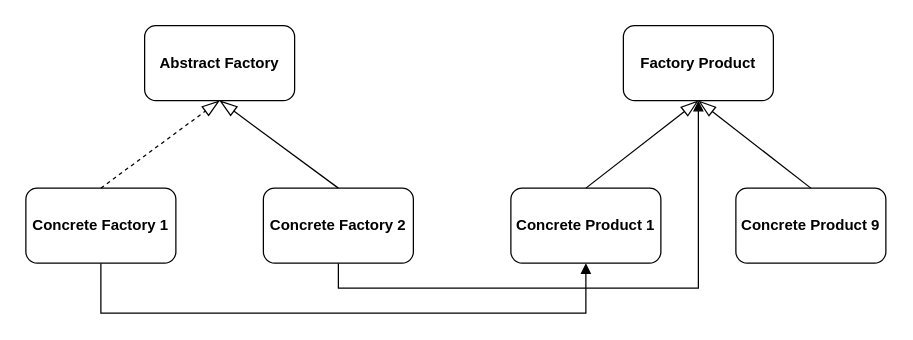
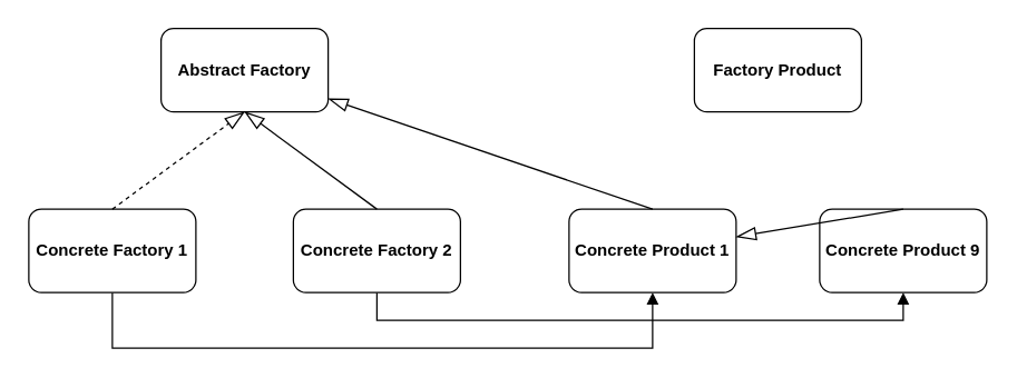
  <mxCell id="0" />
  <mxCell id="1" parent="0" />
  <mxCell id="2" value="Abstract Factory" style="rounded=1;whiteSpace=wrap;html=1;fontStyle=1" vertex="1" parent="1"><mxGeometry x="115" y="20" width="120" height="60" as="geometry" /></mxCell>
  <mxCell id="3" style="edgeStyle=orthogonalEdgeStyle;rounded=0;orthogonalLoop=1;jettySize=auto;html=1;exitX=0.5;exitY=1;exitDx=0;exitDy=0;entryX=0.5;entryY=1;entryDx=0;entryDy=0;startArrow=none;startFill=0;endArrow=block;endFill=1;" edge="1" parent="1" source="4" target="5"><mxGeometry relative="1" as="geometry"><Array as="points"><mxPoint x="80" y="250" /><mxPoint x="468" y="250" /></Array></mxGeometry></mxCell>
  <mxCell id="4" value="Concrete Factory 1" style="rounded=1;whiteSpace=wrap;html=1;fontStyle=1" vertex="1" parent="1"><mxGeometry x="20" y="150" width="120" height="60" as="geometry" /></mxCell>
  <mxCell id="5" value="Concrete Product 1" style="rounded=1;whiteSpace=wrap;html=1;fontStyle=1" vertex="1" parent="1"><mxGeometry x="408" y="150" width="120" height="60" as="geometry" /></mxCell>
  <mxCell id="6" value="Factory Product" style="rounded=1;whiteSpace=wrap;html=1;fontStyle=1" vertex="1" parent="1"><mxGeometry x="498" y="20" width="120" height="60" as="geometry" /></mxCell>
  <mxCell id="7" value="" style="endArrow=blockThin;endFill=0;endSize=12;html=1;exitX=0.5;exitY=0;exitDx=0;exitDy=0;entryX=0.5;entryY=1;entryDx=0;entryDy=0;dashed=1;" edge="1" parent="1" source="4" target="2"><mxGeometry width="160" relative="1" as="geometry"><mxPoint x="235" y="330" as="sourcePoint" /><mxPoint x="395" y="330" as="targetPoint" /></mxGeometry></mxCell>
- <mxCell id="8" value="" style="endArrow=blockThin;endFill=0;endSize=12;html=1;exitX=0.5;exitY=0;exitDx=0;exitDy=0;entryX=0.5;entryY=1;entryDx=0;entryDy=0;" edge="1" parent="1" source="5" target="6"><mxGeometry width="160" relative="1" as="geometry"><mxPoint x="538" y="150" as="sourcePoint" /><mxPoint x="538" y="70" as="targetPoint" /></mxGeometry></mxCell>
- <mxCell id="9" style="edgeStyle=orthogonalEdgeStyle;rounded=0;orthogonalLoop=1;jettySize=auto;html=1;exitX=0.5;exitY=1;exitDx=0;exitDy=0;startArrow=none;startFill=0;endArrow=block;endFill=1;" edge="1" parent="1" source="10" target="6"><mxGeometry relative="1" as="geometry" /></mxCell>
+ <mxCell id="8" value="" style="endArrow=blockThin;endFill=0;endSize=12;html=1;exitX=0.5;exitY=0;exitDx=0;exitDy=0;" edge="1" parent="1" source="5" target="2"><mxGeometry width="160" relative="1" as="geometry"><mxPoint x="538" y="150" as="sourcePoint" /><mxPoint x="538" y="70" as="targetPoint" /></mxGeometry></mxCell>
+ <mxCell id="9" style="edgeStyle=orthogonalEdgeStyle;rounded=0;orthogonalLoop=1;jettySize=auto;html=1;exitX=0.5;exitY=1;exitDx=0;exitDy=0;entryX=0.5;entryY=1;entryDx=0;entryDy=0;startArrow=none;startFill=0;endArrow=block;endFill=1;" edge="1" parent="1" source="10" target="12"><mxGeometry relative="1" as="geometry" /></mxCell>
  <mxCell id="10" value="Concrete Factory 2" style="rounded=1;whiteSpace=wrap;html=1;fontStyle=1" vertex="1" parent="1"><mxGeometry x="210" y="150" width="120" height="60" as="geometry" /></mxCell>
  <mxCell id="11" value="" style="endArrow=blockThin;endFill=0;endSize=12;html=1;exitX=0.5;exitY=0;exitDx=0;exitDy=0;entryX=0.5;entryY=1;entryDx=0;entryDy=0;" edge="1" parent="1" source="10" target="2"><mxGeometry width="160" relative="1" as="geometry"><mxPoint x="35" y="170" as="sourcePoint" /><mxPoint x="185" y="90" as="targetPoint" /></mxGeometry></mxCell>
  <mxCell id="12" value="Concrete Product 9" style="rounded=1;whiteSpace=wrap;html=1;fontStyle=1" vertex="1" parent="1"><mxGeometry x="588" y="150" width="120" height="60" as="geometry" /></mxCell>
- <mxCell id="13" value="" style="endArrow=blockThin;endFill=0;endSize=12;html=1;exitX=0.5;exitY=0;exitDx=0;exitDy=0;entryX=0.5;entryY=1;entryDx=0;entryDy=0;" edge="1" parent="1" source="12" target="6"><mxGeometry width="160" relative="1" as="geometry"><mxPoint x="688" y="115" as="sourcePoint" /><mxPoint x="768" y="25" as="targetPoint" /></mxGeometry></mxCell>
+ <mxCell id="13" value="" style="endArrow=blockThin;endFill=0;endSize=12;html=1;exitX=0.5;exitY=0;exitDx=0;exitDy=0;" edge="1" parent="1" source="12" target="5"><mxGeometry width="160" relative="1" as="geometry"><mxPoint x="688" y="115" as="sourcePoint" /><mxPoint x="768" y="25" as="targetPoint" /></mxGeometry></mxCell>
